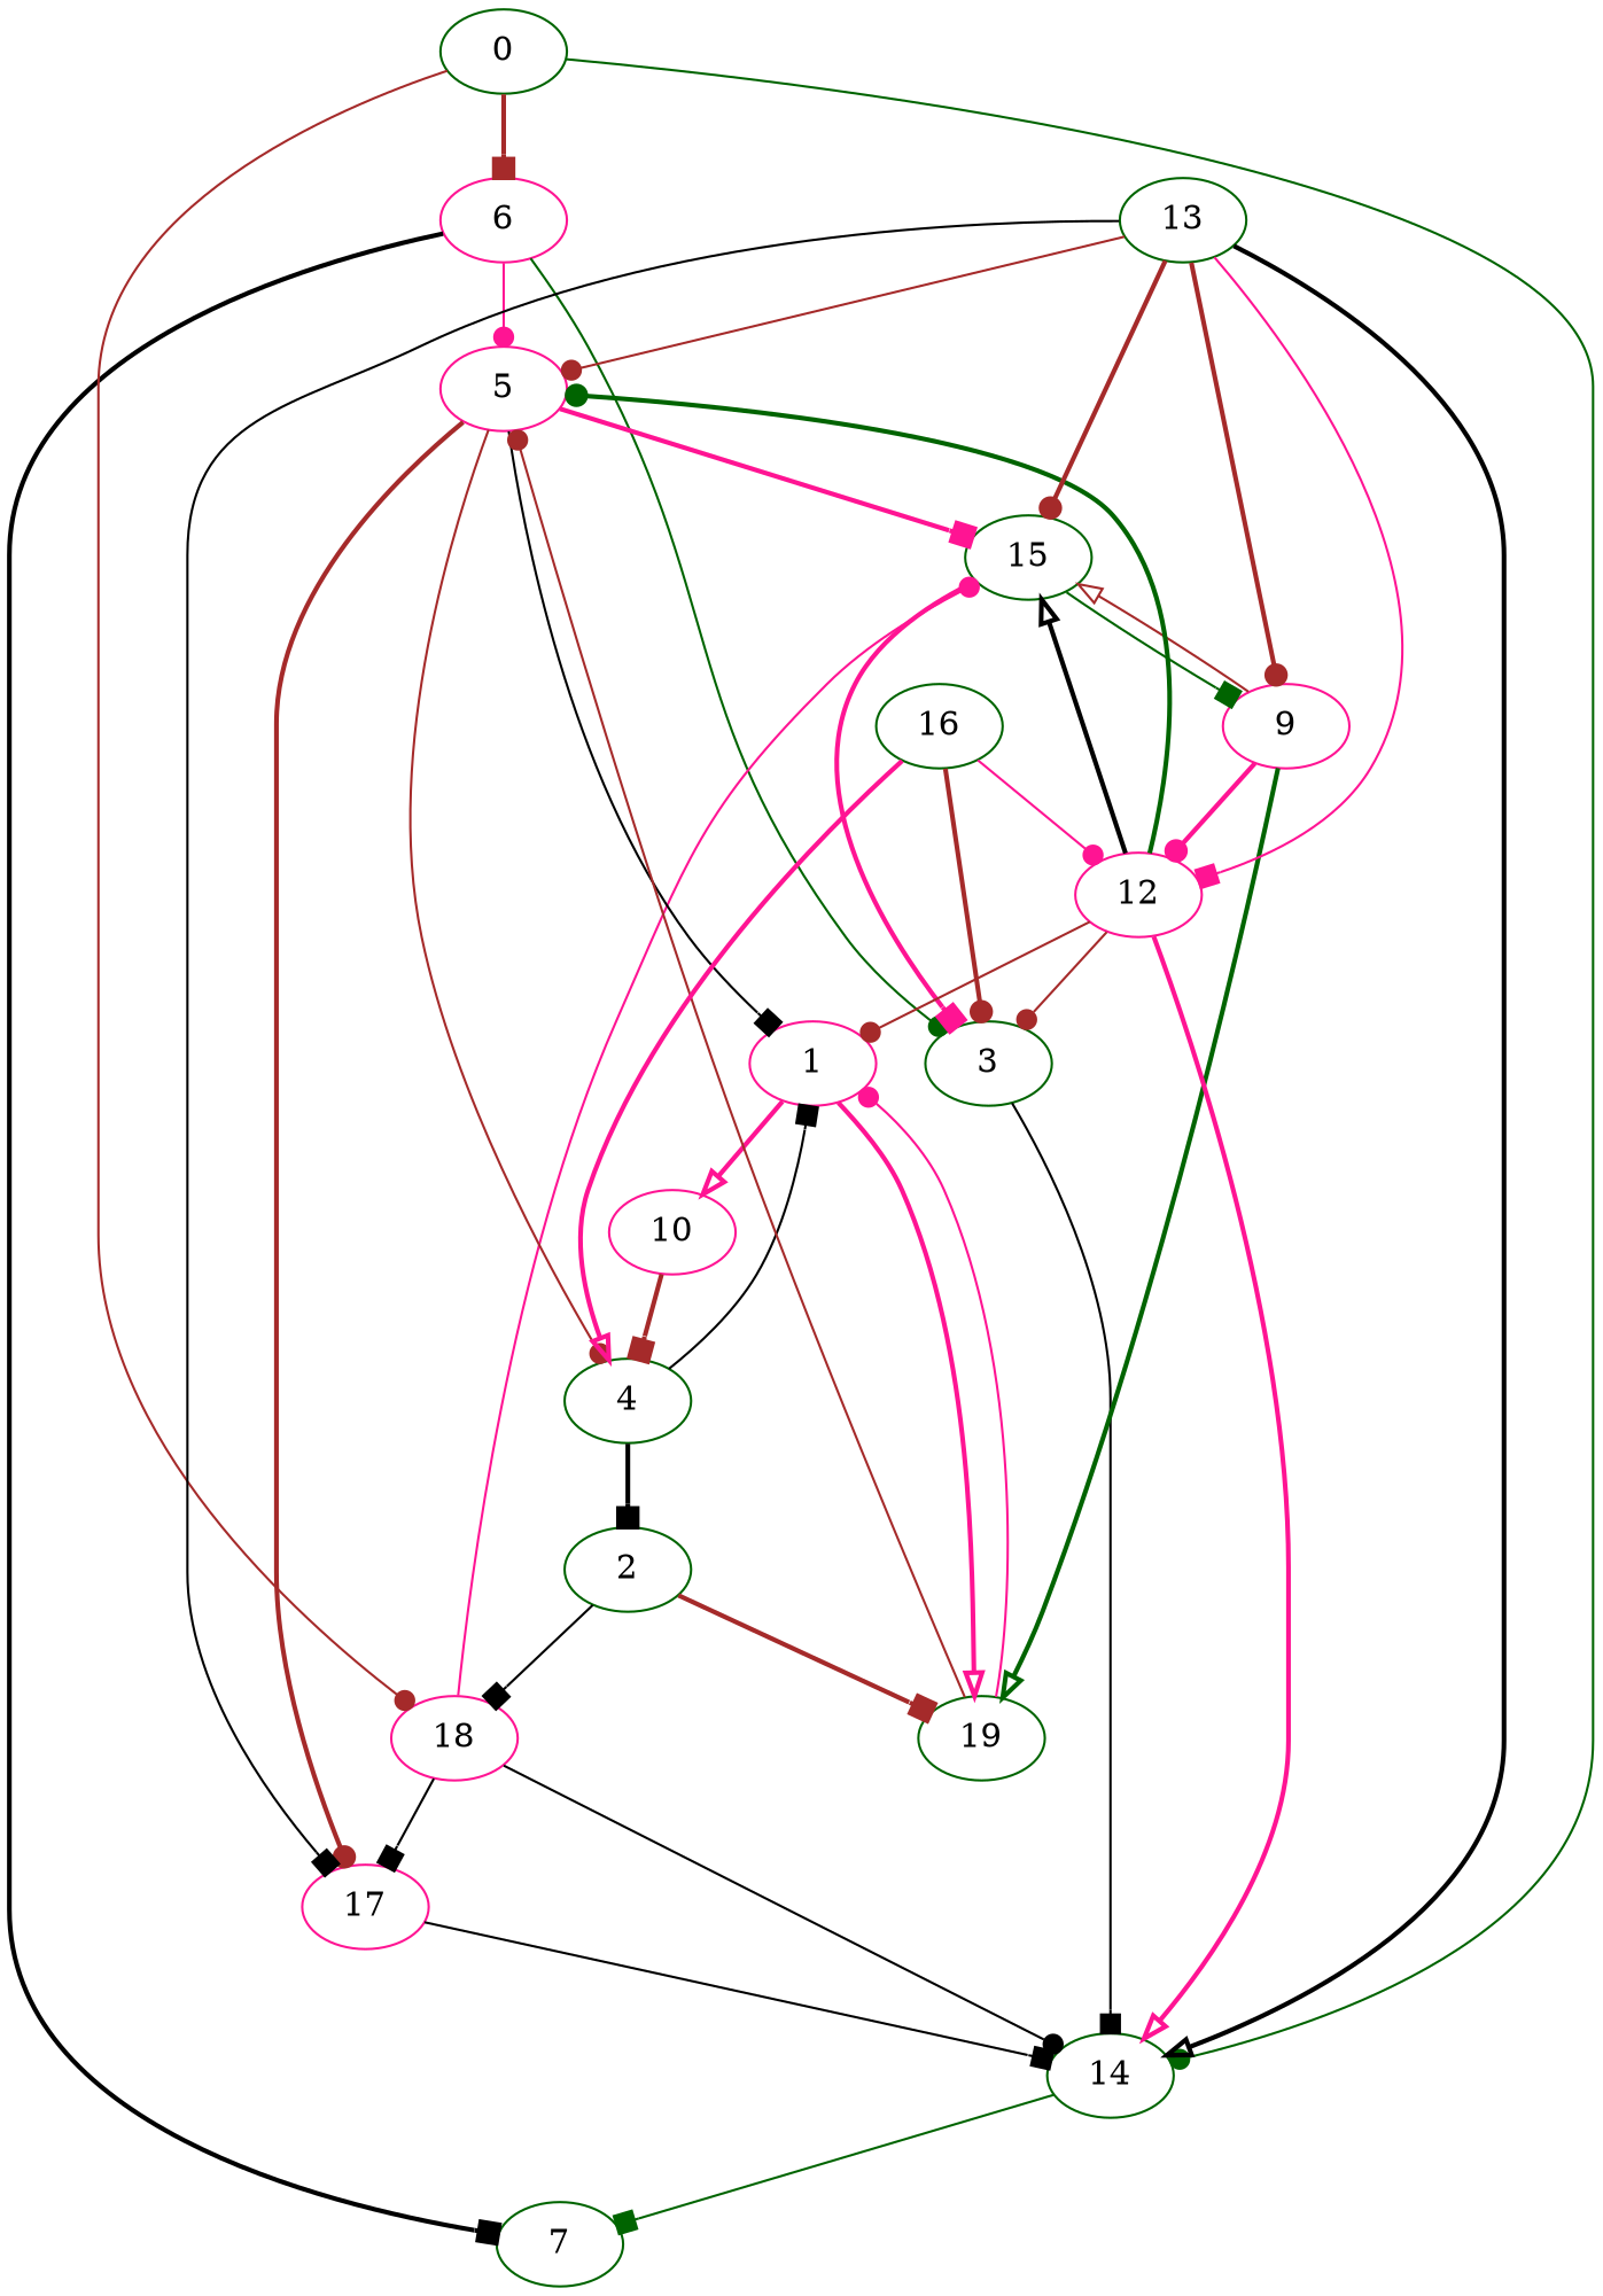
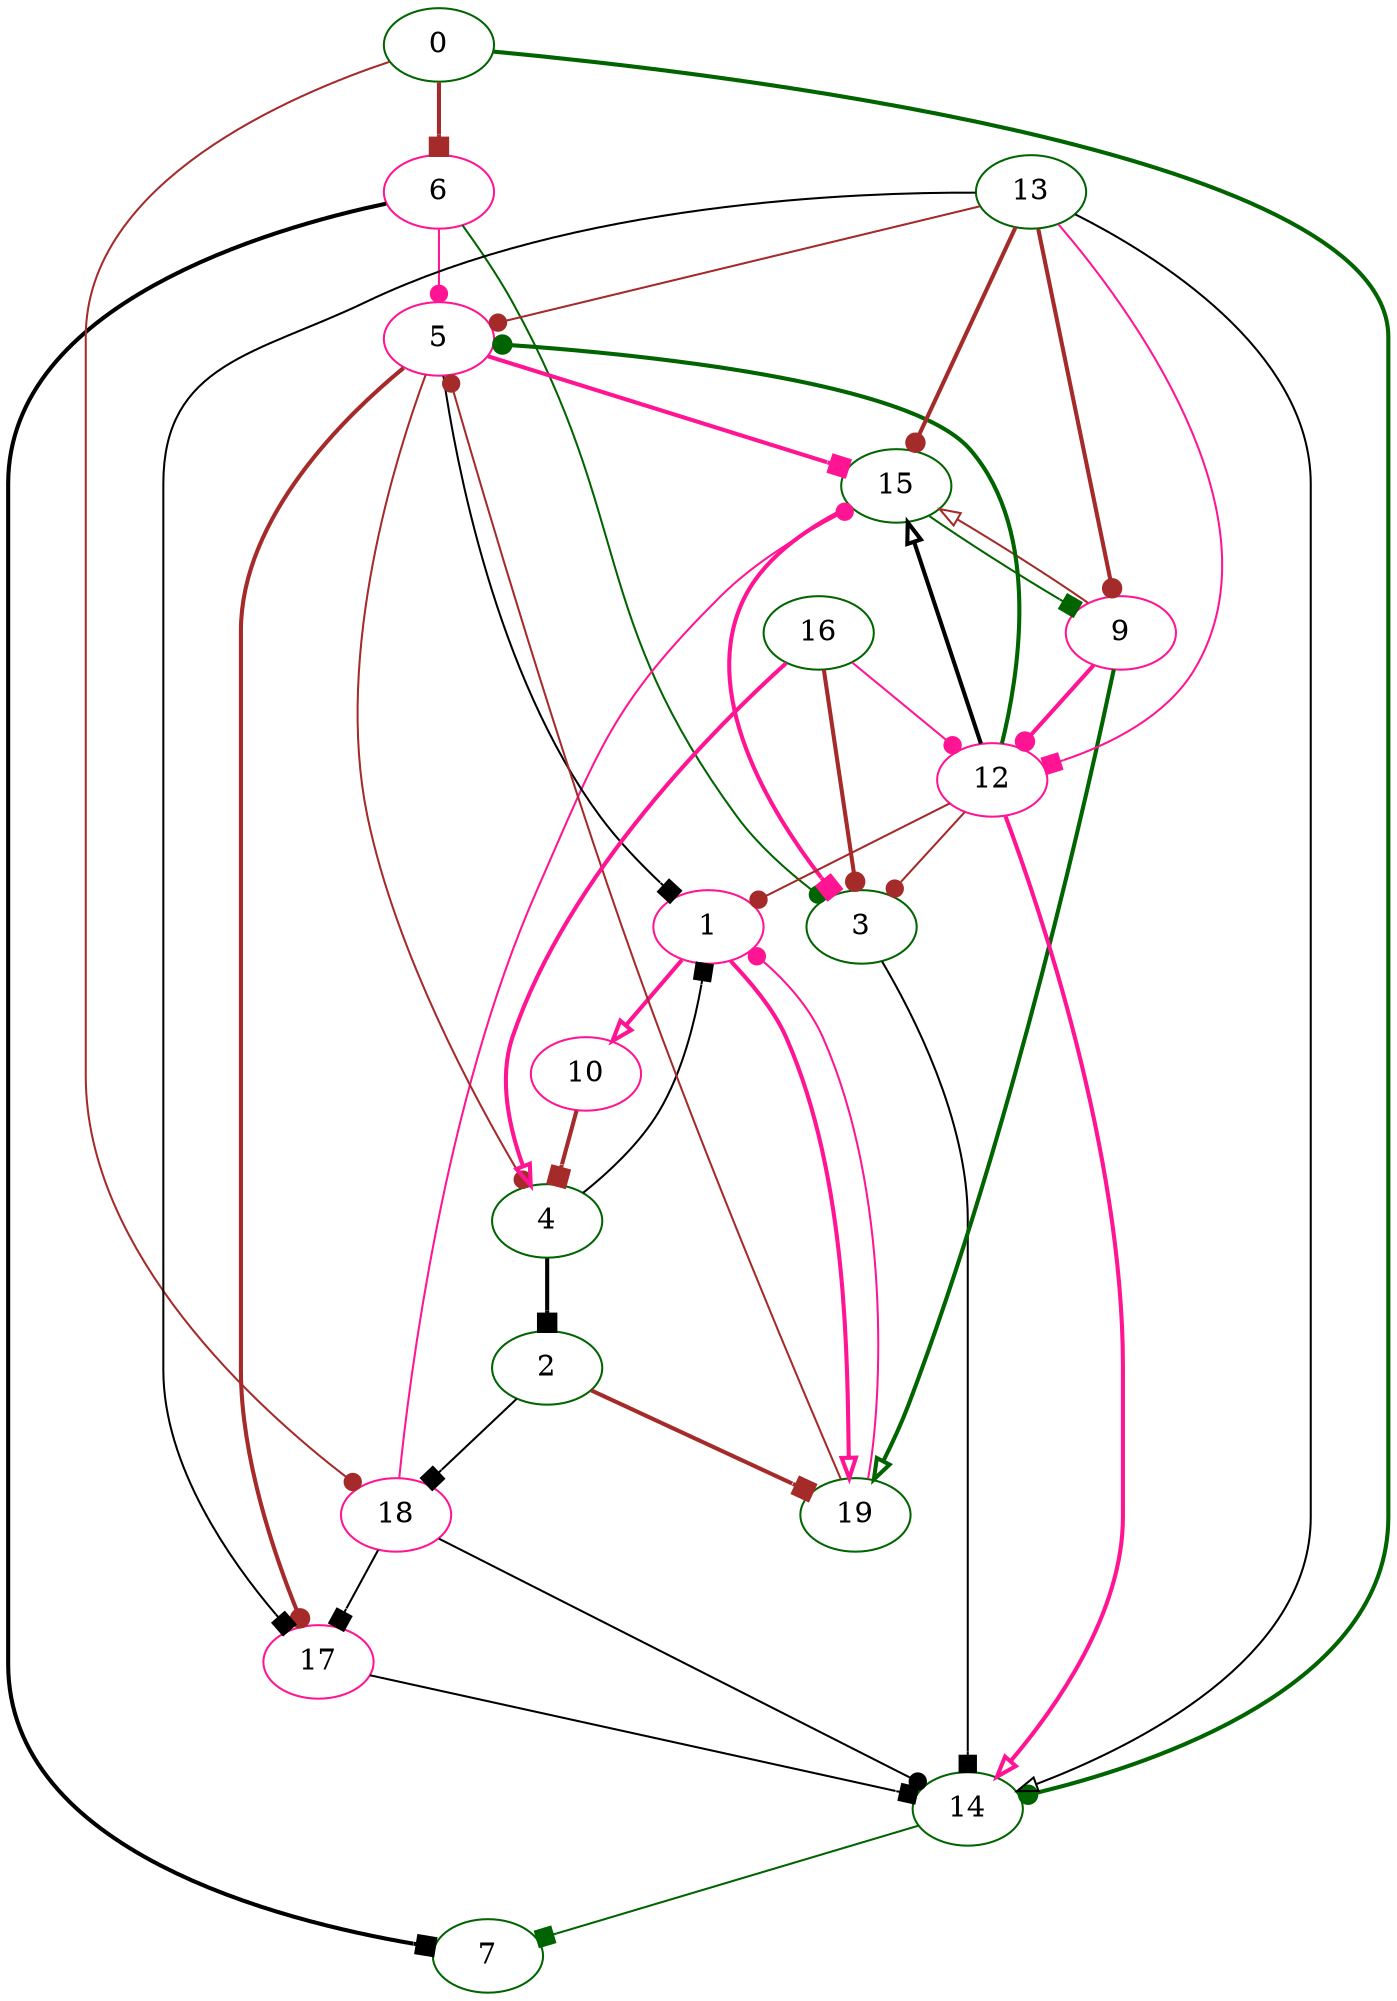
  digraph {
    node [color=darkgreen]
    edge [Label=9 arrowhead=dot color=brown style=solid]
    6 [color=deeppink]
    0
    14
    18 [color=deeppink]
    3
    5 [color=deeppink]
    7
    15
    17 [color=deeppink]
    1 [color=deeppink]
    4
    9 [color=deeppink]
    10 [color=deeppink]
    19
    12 [color=deeppink]
    2
    13
    16
    6 -> 3 [Label=2 color=darkgreen]
    6 -> 5 [Label=10 color=deeppink]
    6 -> 7 [Label=2 arrowhead=box color=black style=bold]
    0 -> 6 [arrowhead=box style=bold]
-   0 -> 14 [Label=4 color=darkgreen]
+   0 -> 14 [Label=4 color=darkgreen style=bold]
    0 -> 18
    14 -> 7 [Label=6 arrowhead=box color=darkgreen]
    18 -> 14 [Label=4 color=black]
    18 -> 15 [color=deeppink]
    18 -> 17 [arrowhead=box color=black]
    3 -> 14 [Label=8 arrowhead=box color=black]
    5 -> 15 [Label=4 arrowhead=box color=deeppink style=bold]
    5 -> 17 [Label=3 style=bold]
    5 -> 1 [Label=8 arrowhead=box color=black]
    5 -> 4 [Label=6]
    15 -> 3 [arrowhead=box color=deeppink style=bold]
    15 -> 9 [Label=3 arrowhead=box color=darkgreen]
    17 -> 14 [Label=4 arrowhead=box color=black]
    1 -> 10 [Label=8 arrowhead=onormal color=deeppink style=bold]
    1 -> 19 [Label=1 arrowhead=onormal color=deeppink style=bold]
    4 -> 1 [Label=8 arrowhead=box color=black]
    4 -> 2 [Label=7 arrowhead=box color=black style=bold]
    9 -> 15 [Label=1 arrowhead=onormal]
    9 -> 19 [Label=5 arrowhead=onormal color=darkgreen style=bold]
    9 -> 12 [Label=8 color=deeppink style=bold]
    10 -> 4 [Label=5 arrowhead=box style=bold]
    19 -> 5 [Label=3]
    19 -> 1 [Label=10 color=deeppink]
    12 -> 14 [Label=1 arrowhead=onormal color=deeppink style=bold]
    12 -> 3 [Label=6]
    12 -> 5 [Label=7 color=darkgreen style=bold]
    12 -> 15 [Label=1 arrowhead=onormal color=black style=bold]
    12 -> 1 [Label=5]
    2 -> 18 [Label=1 arrowhead=box color=black]
    2 -> 19 [arrowhead=box style=bold]
-   13 -> 14 [Label=5 arrowhead=onormal color=black style=bold]
+   13 -> 14 [Label=5 arrowhead=onormal color=black]
    13 -> 5 [Label=7]
    13 -> 15 [Label=5 style=bold]
    13 -> 17 [Label=1 arrowhead=box color=black]
    13 -> 9 [Label=4 style=bold]
    13 -> 12 [Label=2 arrowhead=box color=deeppink]
    16 -> 3 [Label=10 style=bold]
    16 -> 4 [Label=3 arrowhead=onormal color=deeppink style=bold]
    16 -> 12 [Label=6 color=deeppink]
  }
